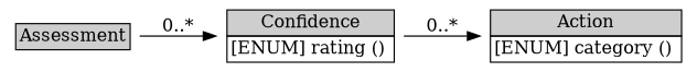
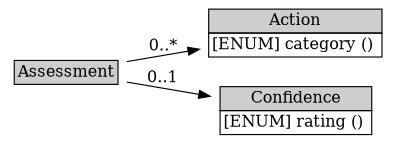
  digraph {
    rankdir=LR
    node [shape=plaintext]
    n1 [height=0.5 label=<<table BORDER="0" CELLBORDER="1" CELLSPACING="0"> <tr > <td BGCOLOR="#CECECE" HREF="#" TITLE="The Assessment class is used to provide the analyzer&#39;s assessment of an event -- its impact, actions taken in response, and confidence. ">Assessment</td> </tr>" %</table>> width=1.4444]
    n2 [height=0.68056 label=<<table BORDER="0" CELLBORDER="1" CELLSPACING="0"> <tr > <td BGCOLOR="#CECECE" HREF="#" TITLE="The Action class is used to describe any actions taken by the analyzer in response to the event. Is is represented in the IDMEF DTD as follows: ">Action</td> </tr>" %<tr><td HREF="#" TITLE="The default value is &quot;other&quot;.  (See also Section 10.)">[ENUM] category () </td></tr>%</table>> width=2.2222]
    n3 [height=0.68056 label=<<table BORDER="0" CELLBORDER="1" CELLSPACING="0"> <tr > <td BGCOLOR="#CECECE" HREF="#" TITLE="The Confidence class is used to represent the analyzer&#39;s best estimate of the validity of its analysis. It is represented in the IDMEF DTD as follows: ">Confidence</td> </tr>" %<tr><td HREF="#" TITLE="also Section 10.)">[ENUM] rating () </td></tr>%</table>> width=1.9444]
-   n3 -> n2 [label="0..*"]
-   n1 -> n3 [label="0..*"]
+   n1 -> n2 [label="0..*"]
+   n1 -> n3 [label="0..1"]
  }
